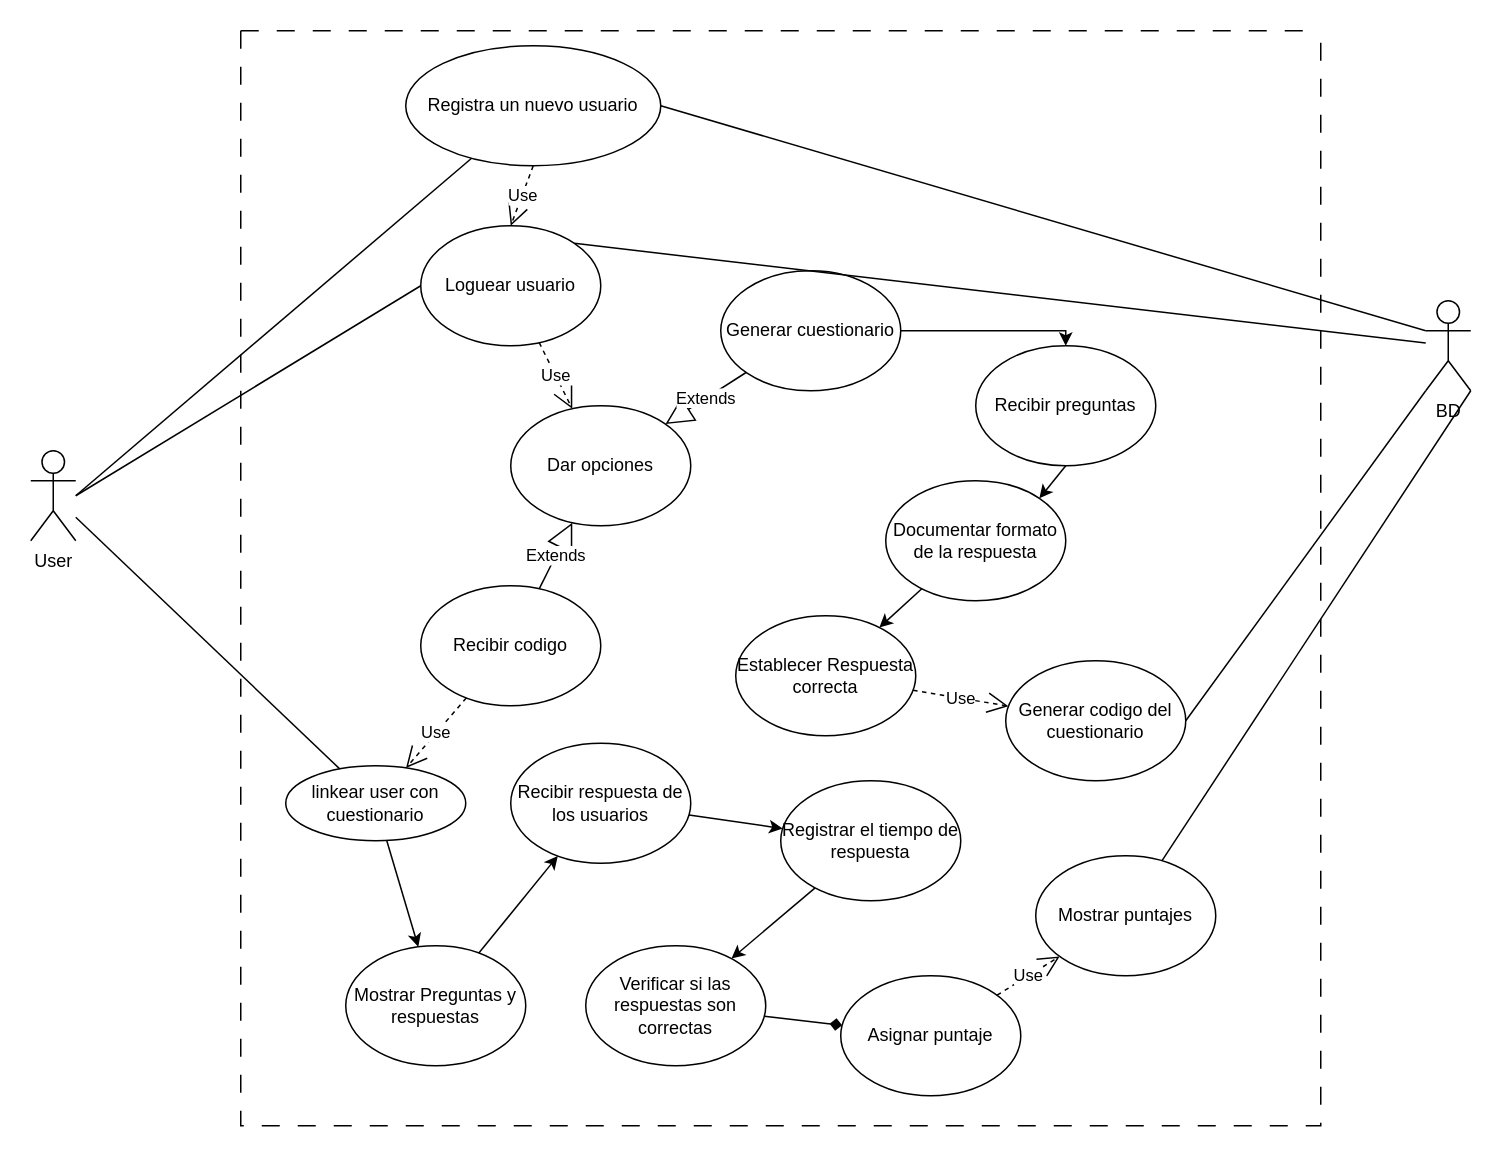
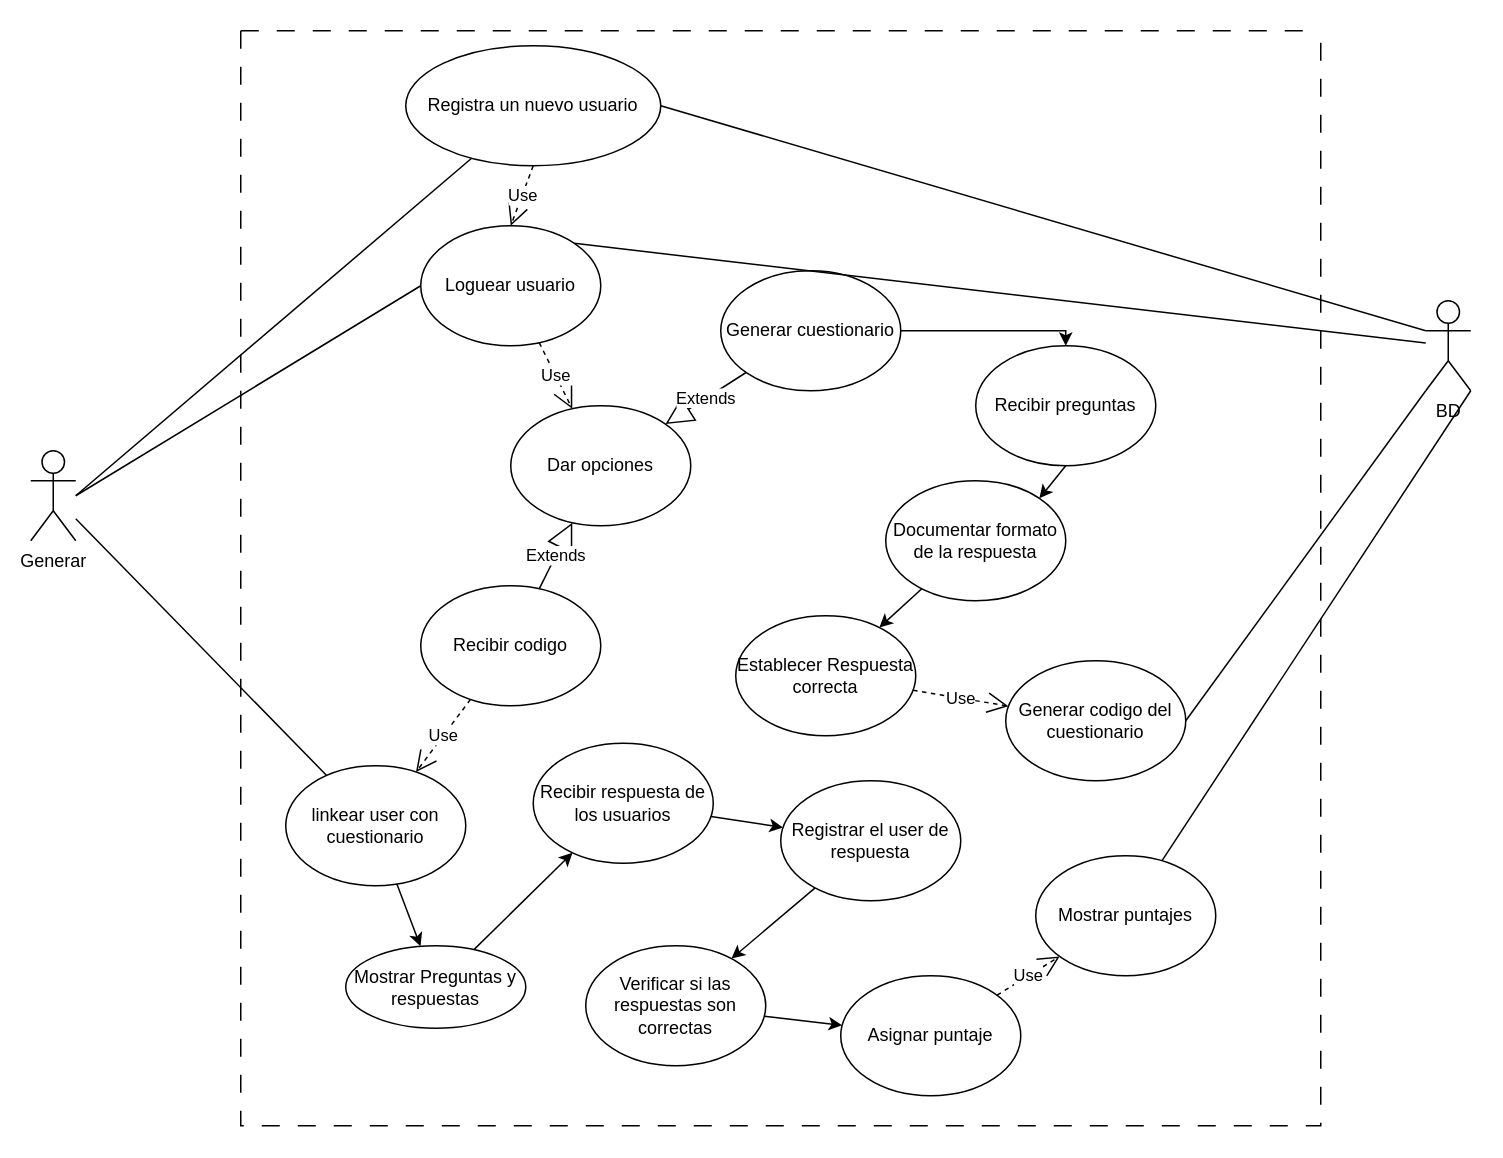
  <mxCell id="0" />
  <mxCell id="1" parent="0" />
  <mxCell id="2" value="" style="swimlane;startSize=0;dashed=1;fillColor=none;swimlaneFillColor=none;dashPattern=12 12;" vertex="1" parent="1"><mxGeometry x="160" y="20" width="720" height="730" as="geometry" /></mxCell>
  <mxCell id="3" value="Registra un nuevo usuario" style="ellipse;whiteSpace=wrap;html=1;" vertex="1" parent="2"><mxGeometry x="110" y="10" width="170" height="80" as="geometry" /></mxCell>
  <mxCell id="4" value="Loguear usuario" style="ellipse;whiteSpace=wrap;html=1;" vertex="1" parent="2"><mxGeometry x="120" y="130" width="120" height="80" as="geometry" /></mxCell>
  <mxCell id="5" value="Dar opciones" style="ellipse;whiteSpace=wrap;html=1;" vertex="1" parent="2"><mxGeometry x="180" y="250" width="120" height="80" as="geometry" /></mxCell>
  <mxCell id="6" value="Use" style="endArrow=open;endSize=12;dashed=1;html=1;rounded=0;entryX=0.5;entryY=0;entryDx=0;entryDy=0;exitX=0.5;exitY=1;exitDx=0;exitDy=0;" edge="1" parent="2" source="3" target="4"><mxGeometry width="160" relative="1" as="geometry"><mxPoint x="340" y="610" as="sourcePoint" /><mxPoint x="500" y="610" as="targetPoint" /></mxGeometry></mxCell>
  <mxCell id="7" value="Use" style="endArrow=open;endSize=12;dashed=1;html=1;rounded=0;" edge="1" parent="2" source="4" target="5"><mxGeometry width="160" relative="1" as="geometry"><mxPoint x="180" y="100" as="sourcePoint" /><mxPoint x="190" y="140" as="targetPoint" /></mxGeometry></mxCell>
  <mxCell id="8" style="edgeStyle=orthogonalEdgeStyle;rounded=0;orthogonalLoop=1;jettySize=auto;html=1;entryX=0.5;entryY=0;entryDx=0;entryDy=0;" edge="1" parent="2" source="9" target="17"><mxGeometry relative="1" as="geometry"><Array as="points"><mxPoint x="550" y="200" /></Array></mxGeometry></mxCell>
  <mxCell id="9" value="Generar cuestionario" style="ellipse;whiteSpace=wrap;html=1;" vertex="1" parent="2"><mxGeometry x="320" y="160" width="120" height="80" as="geometry" /></mxCell>
  <mxCell id="10" value="Recibir codigo" style="ellipse;whiteSpace=wrap;html=1;" vertex="1" parent="2"><mxGeometry x="120" y="370" width="120" height="80" as="geometry" /></mxCell>
  <mxCell id="11" value="Extends" style="endArrow=block;endSize=16;endFill=0;html=1;rounded=0;" edge="1" parent="2" source="10" target="5"><mxGeometry width="160" relative="1" as="geometry"><mxPoint x="140" y="640" as="sourcePoint" /><mxPoint x="300" y="640" as="targetPoint" /></mxGeometry></mxCell>
  <mxCell id="12" value="Extends" style="endArrow=block;endSize=16;endFill=0;html=1;rounded=0;" edge="1" parent="2" source="9" target="5"><mxGeometry width="160" relative="1" as="geometry"><mxPoint x="320" y="310" as="sourcePoint" /><mxPoint x="480" y="310" as="targetPoint" /></mxGeometry></mxCell>
  <mxCell id="13" style="rounded=0;orthogonalLoop=1;jettySize=auto;html=1;" edge="1" parent="2" source="14" target="23"><mxGeometry relative="1" as="geometry" /></mxCell>
- <mxCell id="14" value="linkear user con cuestionario" style="ellipse;whiteSpace=wrap;html=1;" vertex="1" parent="2"><mxGeometry x="30" y="490" width="120" height="50" as="geometry" /></mxCell>
+ <mxCell id="14" value="linkear user con cuestionario" style="ellipse;whiteSpace=wrap;html=1;" vertex="1" parent="2"><mxGeometry x="30" y="490" width="120" height="80" as="geometry" /></mxCell>
  <mxCell id="15" value="Generar codigo del cuestionario" style="ellipse;whiteSpace=wrap;html=1;" vertex="1" parent="2"><mxGeometry x="510" y="420" width="120" height="80" as="geometry" /></mxCell>
  <mxCell id="16" style="rounded=0;orthogonalLoop=1;jettySize=auto;html=1;exitX=0.5;exitY=1;exitDx=0;exitDy=0;entryX=1;entryY=0;entryDx=0;entryDy=0;" edge="1" parent="2" source="17" target="20"><mxGeometry relative="1" as="geometry" /></mxCell>
  <mxCell id="17" value="Recibir preguntas" style="ellipse;whiteSpace=wrap;html=1;" vertex="1" parent="2"><mxGeometry x="490" y="210" width="120" height="80" as="geometry" /></mxCell>
  <mxCell id="18" value="Use" style="endArrow=open;endSize=12;dashed=1;html=1;rounded=0;" edge="1" parent="2" source="21" target="15"><mxGeometry width="160" relative="1" as="geometry"><mxPoint x="209" y="218" as="sourcePoint" /><mxPoint x="231" y="262" as="targetPoint" /></mxGeometry></mxCell>
  <mxCell id="19" style="rounded=0;orthogonalLoop=1;jettySize=auto;html=1;" edge="1" parent="2" source="20" target="21"><mxGeometry relative="1" as="geometry" /></mxCell>
  <mxCell id="20" value="Documentar formato de la respuesta" style="ellipse;whiteSpace=wrap;html=1;" vertex="1" parent="2"><mxGeometry x="430" y="300" width="120" height="80" as="geometry" /></mxCell>
  <mxCell id="21" value="Establecer Respuesta correcta" style="ellipse;whiteSpace=wrap;html=1;" vertex="1" parent="2"><mxGeometry x="330" y="390" width="120" height="80" as="geometry" /></mxCell>
  <mxCell id="22" style="rounded=0;orthogonalLoop=1;jettySize=auto;html=1;" edge="1" parent="2" source="23" target="25"><mxGeometry relative="1" as="geometry" /></mxCell>
- <mxCell id="23" value="Mostrar Preguntas y respuestas" style="ellipse;whiteSpace=wrap;html=1;" vertex="1" parent="2"><mxGeometry x="70" y="610" width="120" height="80" as="geometry" /></mxCell>
+ <mxCell id="23" value="Mostrar Preguntas y respuestas" style="ellipse;whiteSpace=wrap;html=1;" vertex="1" parent="2"><mxGeometry x="70" y="610" width="120" height="55" as="geometry" /></mxCell>
  <mxCell id="24" style="rounded=0;orthogonalLoop=1;jettySize=auto;html=1;" edge="1" parent="2" source="25" target="27"><mxGeometry relative="1" as="geometry" /></mxCell>
- <mxCell id="25" value="Recibir respuesta de los usuarios" style="ellipse;whiteSpace=wrap;html=1;" vertex="1" parent="2"><mxGeometry x="180" y="475" width="120" height="80" as="geometry" /></mxCell>
+ <mxCell id="25" value="Recibir respuesta de los usuarios" style="ellipse;whiteSpace=wrap;html=1;" vertex="1" parent="2"><mxGeometry x="195" y="475" width="120" height="80" as="geometry" /></mxCell>
  <mxCell id="26" style="rounded=0;orthogonalLoop=1;jettySize=auto;html=1;" edge="1" parent="2" source="27" target="29"><mxGeometry relative="1" as="geometry" /></mxCell>
- <mxCell id="27" value="Registrar el tiempo de respuesta" style="ellipse;whiteSpace=wrap;html=1;" vertex="1" parent="2"><mxGeometry x="360" y="500" width="120" height="80" as="geometry" /></mxCell>
- <mxCell id="28" style="rounded=0;orthogonalLoop=1;jettySize=auto;html=1;endArrow=diamond;" edge="1" parent="2" source="29" target="30"><mxGeometry relative="1" as="geometry" /></mxCell>
+ <mxCell id="27" value="Registrar el user de respuesta" style="ellipse;whiteSpace=wrap;html=1;" vertex="1" parent="2"><mxGeometry x="360" y="500" width="120" height="80" as="geometry" /></mxCell>
+ <mxCell id="28" style="rounded=0;orthogonalLoop=1;jettySize=auto;html=1;" edge="1" parent="2" source="29" target="30"><mxGeometry relative="1" as="geometry" /></mxCell>
  <mxCell id="29" value="Verificar si las respuestas son correctas" style="ellipse;whiteSpace=wrap;html=1;" vertex="1" parent="2"><mxGeometry x="230" y="610" width="120" height="80" as="geometry" /></mxCell>
  <mxCell id="30" value="Asignar puntaje" style="ellipse;whiteSpace=wrap;html=1;" vertex="1" parent="2"><mxGeometry x="400" y="630" width="120" height="80" as="geometry" /></mxCell>
  <mxCell id="31" value="Use" style="endArrow=open;endSize=12;dashed=1;html=1;rounded=0;" edge="1" parent="2" source="30" target="33"><mxGeometry width="160" relative="1" as="geometry"><mxPoint x="90" y="750" as="sourcePoint" /><mxPoint x="250" y="750" as="targetPoint" /></mxGeometry></mxCell>
  <mxCell id="32" value="Use" style="endArrow=open;endSize=12;dashed=1;html=1;rounded=0;" edge="1" parent="2" source="10" target="14"><mxGeometry width="160" relative="1" as="geometry"><mxPoint x="209" y="218" as="sourcePoint" /><mxPoint x="231" y="262" as="targetPoint" /></mxGeometry></mxCell>
  <mxCell id="33" value="Mostrar puntajes" style="ellipse;whiteSpace=wrap;html=1;" vertex="1" parent="2"><mxGeometry x="530" y="550" width="120" height="80" as="geometry" /></mxCell>
  <mxCell id="34" style="rounded=0;orthogonalLoop=1;jettySize=auto;html=1;endArrow=none;endFill=0;" edge="1" parent="1" source="35" target="14"><mxGeometry relative="1" as="geometry" /></mxCell>
- <mxCell id="35" value="User" style="shape=umlActor;verticalLabelPosition=bottom;verticalAlign=top;html=1;outlineConnect=0;" vertex="1" parent="1"><mxGeometry x="20" y="300" width="30" height="60" as="geometry" /></mxCell>
+ <mxCell id="35" value="Generar" style="shape=umlActor;verticalLabelPosition=bottom;verticalAlign=top;html=1;outlineConnect=0;" vertex="1" parent="1"><mxGeometry x="20" y="300" width="30" height="60" as="geometry" /></mxCell>
  <mxCell id="36" value="BD" style="shape=umlActor;verticalLabelPosition=bottom;verticalAlign=top;html=1;outlineConnect=0;" vertex="1" parent="1"><mxGeometry x="950" y="200" width="30" height="60" as="geometry" /></mxCell>
  <mxCell id="37" value="" style="endArrow=none;html=1;rounded=0;" edge="1" parent="1" target="3"><mxGeometry width="50" height="50" relative="1" as="geometry"><mxPoint x="50" y="330" as="sourcePoint" /><mxPoint x="510" y="350" as="targetPoint" /></mxGeometry></mxCell>
  <mxCell id="38" value="" style="endArrow=none;html=1;rounded=0;exitX=1;exitY=0.5;exitDx=0;exitDy=0;entryX=0;entryY=0.333;entryDx=0;entryDy=0;entryPerimeter=0;" edge="1" parent="1" source="3" target="36"><mxGeometry width="50" height="50" relative="1" as="geometry"><mxPoint x="460" y="390" as="sourcePoint" /><mxPoint x="510" y="340" as="targetPoint" /></mxGeometry></mxCell>
  <mxCell id="39" value="" style="endArrow=none;html=1;rounded=0;entryX=0;entryY=0.5;entryDx=0;entryDy=0;" edge="1" parent="1" target="4"><mxGeometry width="50" height="50" relative="1" as="geometry"><mxPoint x="50" y="330" as="sourcePoint" /><mxPoint x="510" y="340" as="targetPoint" /></mxGeometry></mxCell>
  <mxCell id="40" value="" style="endArrow=none;html=1;rounded=0;exitX=1;exitY=0;exitDx=0;exitDy=0;" edge="1" parent="1" source="4" target="36"><mxGeometry width="50" height="50" relative="1" as="geometry"><mxPoint x="450" y="400" as="sourcePoint" /><mxPoint x="500" y="350" as="targetPoint" /></mxGeometry></mxCell>
  <mxCell id="41" value="" style="endArrow=none;html=1;rounded=0;exitX=1;exitY=0.5;exitDx=0;exitDy=0;entryX=0;entryY=1;entryDx=0;entryDy=0;entryPerimeter=0;" edge="1" parent="1" source="15" target="36"><mxGeometry width="50" height="50" relative="1" as="geometry"><mxPoint x="450" y="390" as="sourcePoint" /><mxPoint x="500" y="340" as="targetPoint" /></mxGeometry></mxCell>
  <mxCell id="42" value="" style="endArrow=none;html=1;rounded=0;entryX=1;entryY=1;entryDx=0;entryDy=0;entryPerimeter=0;" edge="1" parent="1" source="33" target="36"><mxGeometry width="50" height="50" relative="1" as="geometry"><mxPoint x="950" y="550" as="sourcePoint" /><mxPoint x="480" y="410" as="targetPoint" /></mxGeometry></mxCell>
